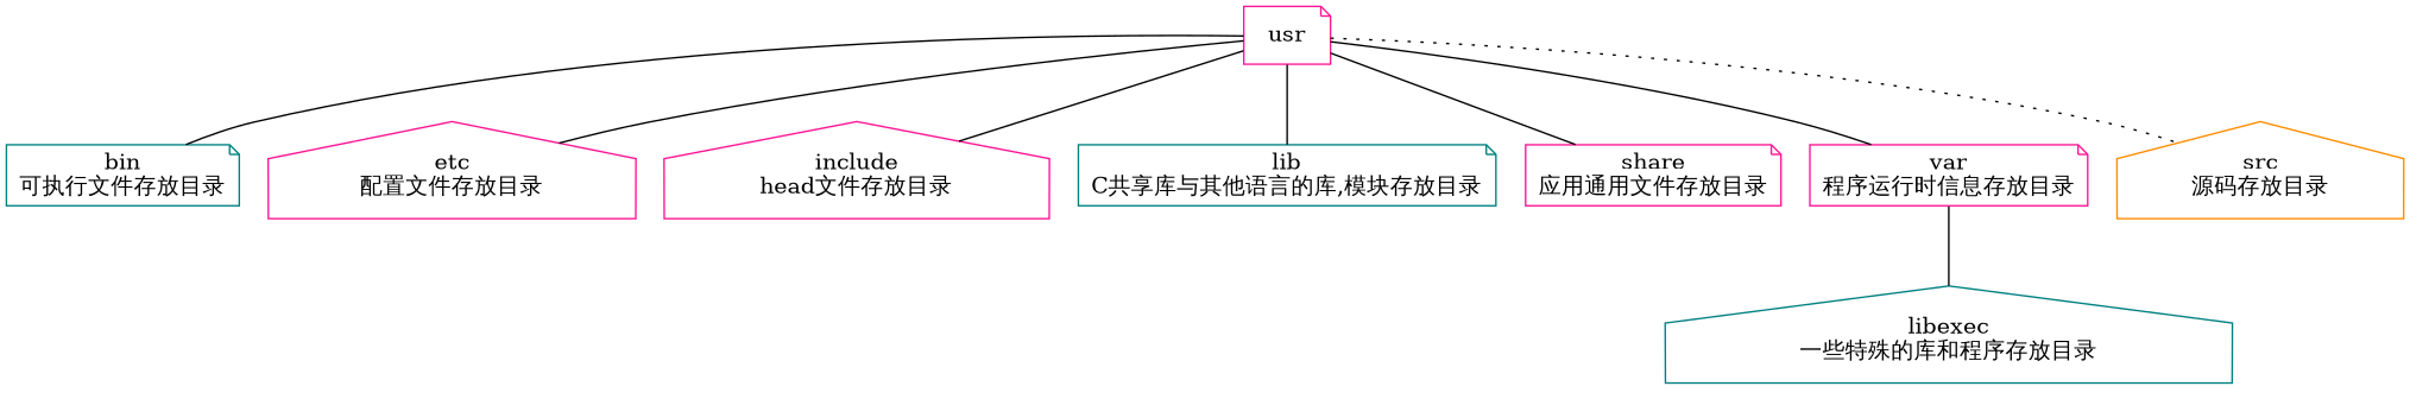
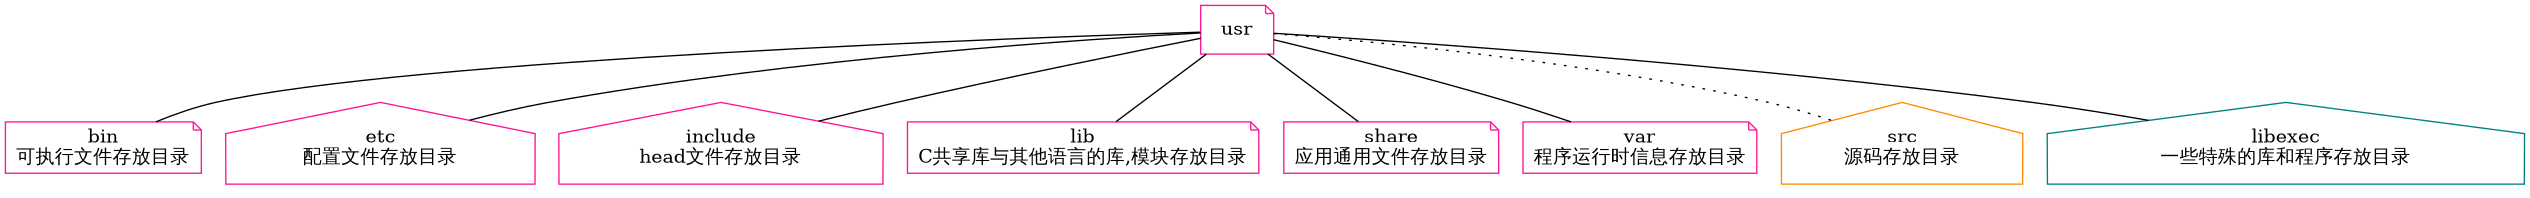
  graph {
    node [color=deeppink shape=note]
    edge [style=solid]
-   n1 [color=teal label="bin\n可执行文件存放目录"]
+   n1 [label="bin\n可执行文件存放目录"]
    usr
    n3 [label="etc\n配置文件存放目录" shape=house]
    n4 [label="include\nhead文件存放目录" shape=house]
-   n5 [color=teal label="lib\nC共享库与其他语言的库,模块存放目录"]
+   n5 [label="lib\nC共享库与其他语言的库,模块存放目录"]
    n6 [label="share\n应用通用文件存放目录"]
    n7 [label="var\n程序运行时信息存放目录"]
    n8 [color=darkorange label="src\n源码存放目录" shape=house]
    n9 [color=teal label="libexec\n一些特殊的库和程序存放目录" shape=house]
    usr -- n1
    usr -- n3
    usr -- n4
    usr -- n5
    usr -- n6
    usr -- n7
    usr -- n8 [style=dotted]
-   n7 -- n9
+   usr -- n9
  }
